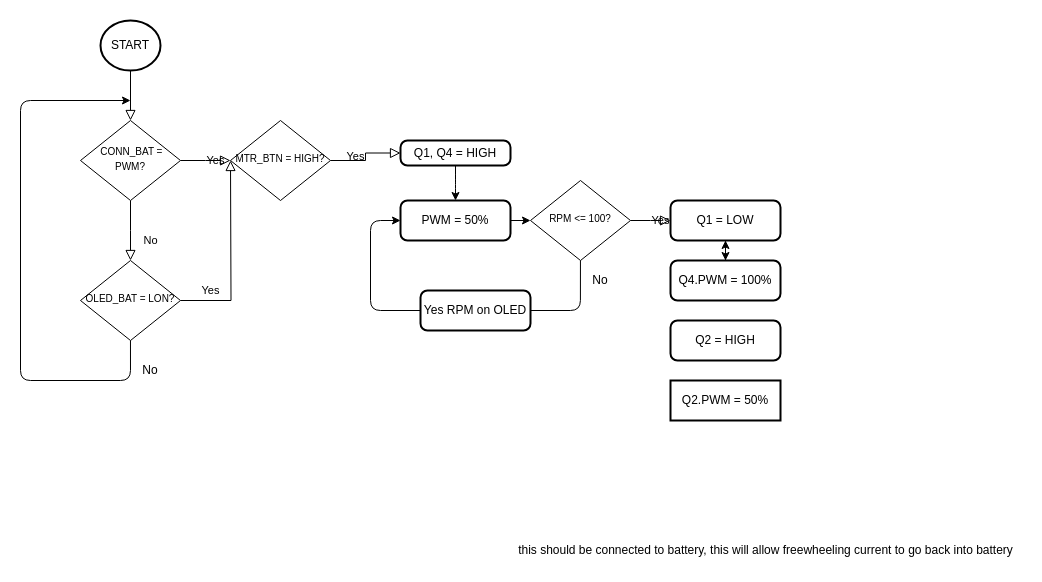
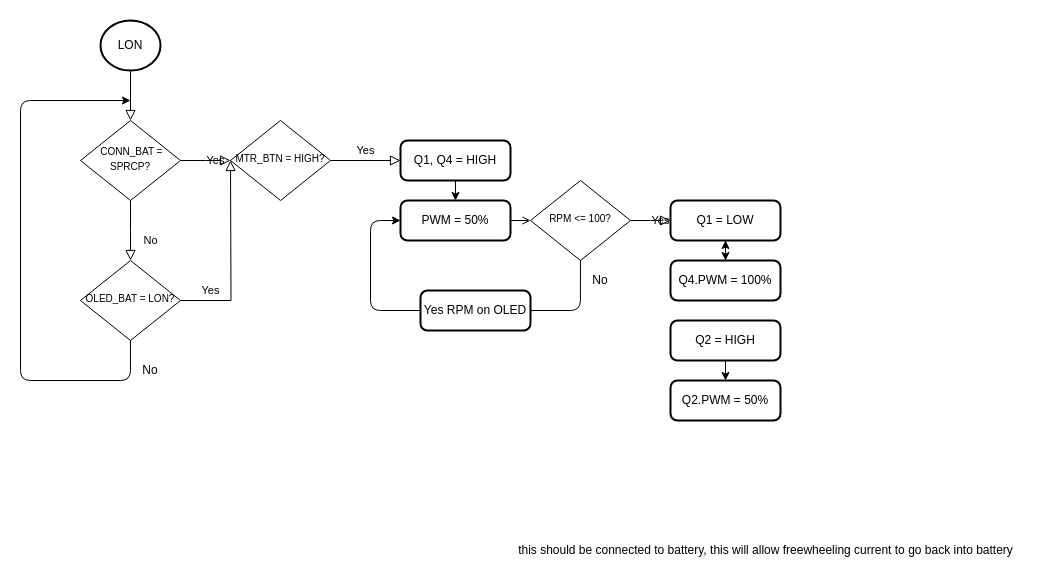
  <mxCell id="0" />
  <mxCell id="1" parent="0" />
  <mxCell id="2" value="" style="rounded=0;html=1;jettySize=auto;orthogonalLoop=1;fontSize=11;endArrow=block;endFill=0;endSize=8;strokeWidth=1;shadow=0;labelBackgroundColor=none;edgeStyle=orthogonalEdgeStyle;" parent="1" edge="1"><mxGeometry relative="1" as="geometry"><mxPoint x="130" y="70" as="sourcePoint" /><mxPoint x="130" y="120" as="targetPoint" /></mxGeometry></mxCell>
  <mxCell id="3" value="Yes" style="edgeStyle=orthogonalEdgeStyle;rounded=0;html=1;jettySize=auto;orthogonalLoop=1;fontSize=11;endArrow=block;endFill=0;endSize=8;strokeWidth=1;shadow=0;labelBackgroundColor=none;entryX=0;entryY=0.5;entryDx=0;entryDy=0;" parent="1" source="4" target="15" edge="1"><mxGeometry y="10" relative="1" as="geometry"><mxPoint as="offset" /><mxPoint x="380" y="160" as="targetPoint" /></mxGeometry></mxCell>
  <mxCell id="4" value="&lt;font style=&quot;font-size: 10px&quot;&gt;MTR_BTN = HIGH?&lt;/font&gt;" style="rhombus;whiteSpace=wrap;html=1;shadow=0;fontFamily=Helvetica;fontSize=12;align=center;strokeWidth=1;spacing=6;spacingTop=-4;" parent="1" vertex="1"><mxGeometry x="230" y="120" width="100" height="80" as="geometry" /></mxCell>
  <mxCell id="5" value="No" style="rounded=0;html=1;jettySize=auto;orthogonalLoop=1;fontSize=11;endArrow=block;endFill=0;endSize=8;strokeWidth=1;shadow=0;labelBackgroundColor=none;edgeStyle=orthogonalEdgeStyle;" edge="1" parent="1" source="7"><mxGeometry x="0.333" y="20" relative="1" as="geometry"><mxPoint as="offset" /><mxPoint x="130" y="260" as="targetPoint" /></mxGeometry></mxCell>
  <mxCell id="6" value="Yes" style="edgeStyle=orthogonalEdgeStyle;rounded=0;html=1;jettySize=auto;orthogonalLoop=1;fontSize=11;endArrow=block;endFill=0;endSize=8;strokeWidth=1;shadow=0;labelBackgroundColor=none;" edge="1" parent="1" source="7"><mxGeometry y="10" relative="1" as="geometry"><mxPoint as="offset" /><mxPoint x="230" y="160" as="targetPoint" /></mxGeometry></mxCell>
- <mxCell id="7" value="&lt;font style=&quot;font-size: 10px&quot;&gt;&amp;nbsp;CONN_BAT = PWM?&lt;/font&gt;" style="rhombus;whiteSpace=wrap;html=1;shadow=0;fontFamily=Helvetica;fontSize=12;align=center;strokeWidth=1;spacing=6;spacingTop=-4;" vertex="1" parent="1"><mxGeometry x="80" y="120" width="100" height="80" as="geometry" /></mxCell>
+ <mxCell id="7" value="&lt;font style=&quot;font-size: 10px&quot;&gt;&amp;nbsp;CONN_BAT = SPRCP?&lt;/font&gt;" style="rhombus;whiteSpace=wrap;html=1;shadow=0;fontFamily=Helvetica;fontSize=12;align=center;strokeWidth=1;spacing=6;spacingTop=-4;" vertex="1" parent="1"><mxGeometry x="80" y="120" width="100" height="80" as="geometry" /></mxCell>
  <mxCell id="8" value="Yes" style="edgeStyle=orthogonalEdgeStyle;rounded=0;html=1;jettySize=auto;orthogonalLoop=1;fontSize=11;endArrow=block;endFill=0;endSize=8;strokeWidth=1;shadow=0;labelBackgroundColor=none;" edge="1" parent="1" source="9"><mxGeometry x="-0.684" y="10" relative="1" as="geometry"><mxPoint as="offset" /><mxPoint x="230" y="160" as="targetPoint" /></mxGeometry></mxCell>
  <mxCell id="9" value="&lt;span style=&quot;font-size: 10px&quot;&gt;OLED_BAT = LON?&lt;/span&gt;" style="rhombus;whiteSpace=wrap;html=1;shadow=0;fontFamily=Helvetica;fontSize=12;align=center;strokeWidth=1;spacing=6;spacingTop=-4;" vertex="1" parent="1"><mxGeometry x="80" y="260" width="100" height="80" as="geometry" /></mxCell>
  <mxCell id="10" value="" style="edgeStyle=segmentEdgeStyle;endArrow=classic;html=1;" edge="1" parent="1"><mxGeometry width="50" height="50" relative="1" as="geometry"><mxPoint x="129.97" y="340" as="sourcePoint" /><mxPoint x="130" y="100" as="targetPoint" /><Array as="points"><mxPoint x="130" y="380" /><mxPoint x="20" y="380" /><mxPoint x="20" y="100" /></Array></mxGeometry></mxCell>
  <mxCell id="11" value="No" style="text;html=1;strokeColor=none;fillColor=none;align=center;verticalAlign=middle;whiteSpace=wrap;rounded=0;" vertex="1" parent="1"><mxGeometry x="130" y="360" width="40" height="20" as="geometry" /></mxCell>
- <mxCell id="12" value="START" style="strokeWidth=2;html=1;shape=mxgraph.flowchart.start_2;whiteSpace=wrap;" vertex="1" parent="1"><mxGeometry x="100" y="20" width="60" height="50" as="geometry" /></mxCell>
+ <mxCell id="12" value="LON" style="strokeWidth=2;html=1;shape=mxgraph.flowchart.start_2;whiteSpace=wrap;" vertex="1" parent="1"><mxGeometry x="100" y="20" width="60" height="50" as="geometry" /></mxCell>
  <mxCell id="13" value="" style="edgeStyle=segmentEdgeStyle;endArrow=classic;html=1;strokeColor=#FFFFFF;" edge="1" parent="1"><mxGeometry width="50" height="50" relative="1" as="geometry"><mxPoint x="270" y="260" as="sourcePoint" /><mxPoint x="320" y="210" as="targetPoint" /></mxGeometry></mxCell>
  <mxCell id="14" value="" style="edgeStyle=orthogonalEdgeStyle;curved=1;orthogonalLoop=1;jettySize=auto;html=1;strokeColor=#000000;" edge="1" parent="1" source="15" target="17"><mxGeometry relative="1" as="geometry" /></mxCell>
- <mxCell id="15" value="Q1, Q4 = HIGH" style="rounded=1;whiteSpace=wrap;html=1;absoluteArcSize=1;arcSize=14;strokeWidth=2;" vertex="1" parent="1"><mxGeometry x="400" y="140" width="110" height="25" as="geometry" /></mxCell>
- <mxCell id="16" value="" style="edgeStyle=orthogonalEdgeStyle;curved=1;orthogonalLoop=1;jettySize=auto;html=1;strokeColor=#000000;" edge="1" parent="1" source="17" target="19"><mxGeometry relative="1" as="geometry" /></mxCell>
+ <mxCell id="15" value="Q1, Q4 = HIGH" style="rounded=1;whiteSpace=wrap;html=1;absoluteArcSize=1;arcSize=14;strokeWidth=2;" vertex="1" parent="1"><mxGeometry x="400" y="140" width="110" height="40" as="geometry" /></mxCell>
+ <mxCell id="16" value="" style="edgeStyle=orthogonalEdgeStyle;curved=1;orthogonalLoop=1;jettySize=auto;html=1;strokeColor=#000000;endArrow=open;" edge="1" parent="1" source="17" target="19"><mxGeometry relative="1" as="geometry" /></mxCell>
  <mxCell id="17" value="PWM = 50%" style="rounded=1;whiteSpace=wrap;html=1;absoluteArcSize=1;arcSize=14;strokeWidth=2;" vertex="1" parent="1"><mxGeometry x="400" y="200" width="110" height="40" as="geometry" /></mxCell>
  <mxCell id="18" value="Yes" style="edgeStyle=orthogonalEdgeStyle;rounded=0;html=1;jettySize=auto;orthogonalLoop=1;fontSize=11;endArrow=block;endFill=0;endSize=8;strokeWidth=1;shadow=0;labelBackgroundColor=none;" edge="1" parent="1" source="19"><mxGeometry y="10" relative="1" as="geometry"><mxPoint as="offset" /><mxPoint x="670" y="220" as="targetPoint" /></mxGeometry></mxCell>
  <mxCell id="19" value="&lt;font style=&quot;font-size: 10px&quot;&gt;RPM &amp;lt;= 100?&lt;/font&gt;" style="rhombus;whiteSpace=wrap;html=1;shadow=0;fontFamily=Helvetica;fontSize=12;align=center;strokeWidth=1;spacing=6;spacingTop=-4;" vertex="1" parent="1"><mxGeometry x="530" y="180" width="100" height="80" as="geometry" /></mxCell>
  <mxCell id="20" value="" style="edgeStyle=segmentEdgeStyle;endArrow=classic;html=1;strokeColor=#000000;entryX=0;entryY=0.5;entryDx=0;entryDy=0;" edge="1" parent="1" target="17"><mxGeometry width="50" height="50" relative="1" as="geometry"><mxPoint x="579.94" y="260" as="sourcePoint" /><mxPoint x="369.97" y="220" as="targetPoint" /><Array as="points"><mxPoint x="580" y="310" /><mxPoint x="370" y="310" /><mxPoint x="370" y="220" /></Array></mxGeometry></mxCell>
  <mxCell id="21" value="No" style="text;html=1;strokeColor=none;fillColor=none;align=center;verticalAlign=middle;whiteSpace=wrap;rounded=0;" vertex="1" parent="1"><mxGeometry x="580" y="270" width="40" height="20" as="geometry" /></mxCell>
  <mxCell id="22" value="Yes RPM on OLED" style="rounded=1;whiteSpace=wrap;html=1;absoluteArcSize=1;arcSize=14;strokeWidth=2;" vertex="1" parent="1"><mxGeometry x="420" y="290" width="110" height="40" as="geometry" /></mxCell>
  <mxCell id="23" value="" style="edgeStyle=orthogonalEdgeStyle;curved=1;orthogonalLoop=1;jettySize=auto;html=1;strokeColor=#000000;" edge="1" parent="1" source="24"><mxGeometry relative="1" as="geometry"><mxPoint x="725" y="260" as="targetPoint" /></mxGeometry></mxCell>
  <mxCell id="24" value="Q1 = LOW" style="rounded=1;whiteSpace=wrap;html=1;absoluteArcSize=1;arcSize=14;strokeWidth=2;" vertex="1" parent="1"><mxGeometry x="670" y="200" width="110" height="40" as="geometry" /></mxCell>
  <mxCell id="25" value="this should be connected to battery, this will allow freewheeling current to go back into battery" style="text;html=1;align=center;verticalAlign=middle;resizable=0;points=[];autosize=1;" vertex="1" parent="1"><mxGeometry x="510" y="540" width="510" height="20" as="geometry" /></mxCell>
  <mxCell id="26" value="" style="edgeStyle=orthogonalEdgeStyle;curved=1;orthogonalLoop=1;jettySize=auto;html=1;strokeColor=#000000;" edge="1" parent="1" source="27" target="24"><mxGeometry relative="1" as="geometry" /></mxCell>
  <mxCell id="27" value="Q4.PWM = 100%" style="rounded=1;whiteSpace=wrap;html=1;absoluteArcSize=1;arcSize=14;strokeWidth=2;" vertex="1" parent="1"><mxGeometry x="670" y="260" width="110" height="40" as="geometry" /></mxCell>
+ <mxCell id="28" value="" style="edgeStyle=orthogonalEdgeStyle;curved=1;orthogonalLoop=1;jettySize=auto;html=1;strokeColor=#000000;" edge="1" parent="1" source="29" target="30"><mxGeometry relative="1" as="geometry" /></mxCell>
  <mxCell id="29" value="Q2 = HIGH" style="rounded=1;whiteSpace=wrap;html=1;absoluteArcSize=1;arcSize=14;strokeWidth=2;" vertex="1" parent="1"><mxGeometry x="670" y="320" width="110" height="40" as="geometry" /></mxCell>
- <mxCell id="30" value="Q2.PWM = 50%" style="whiteSpace=wrap;html=1;absoluteArcSize=1;arcSize=14;strokeWidth=2;rounded=0;" vertex="1" parent="1"><mxGeometry x="670" y="380" width="110" height="40" as="geometry" /></mxCell>
+ <mxCell id="30" value="Q2.PWM = 50%" style="rounded=1;whiteSpace=wrap;html=1;absoluteArcSize=1;arcSize=14;strokeWidth=2;" vertex="1" parent="1"><mxGeometry x="670" y="380" width="110" height="40" as="geometry" /></mxCell>
